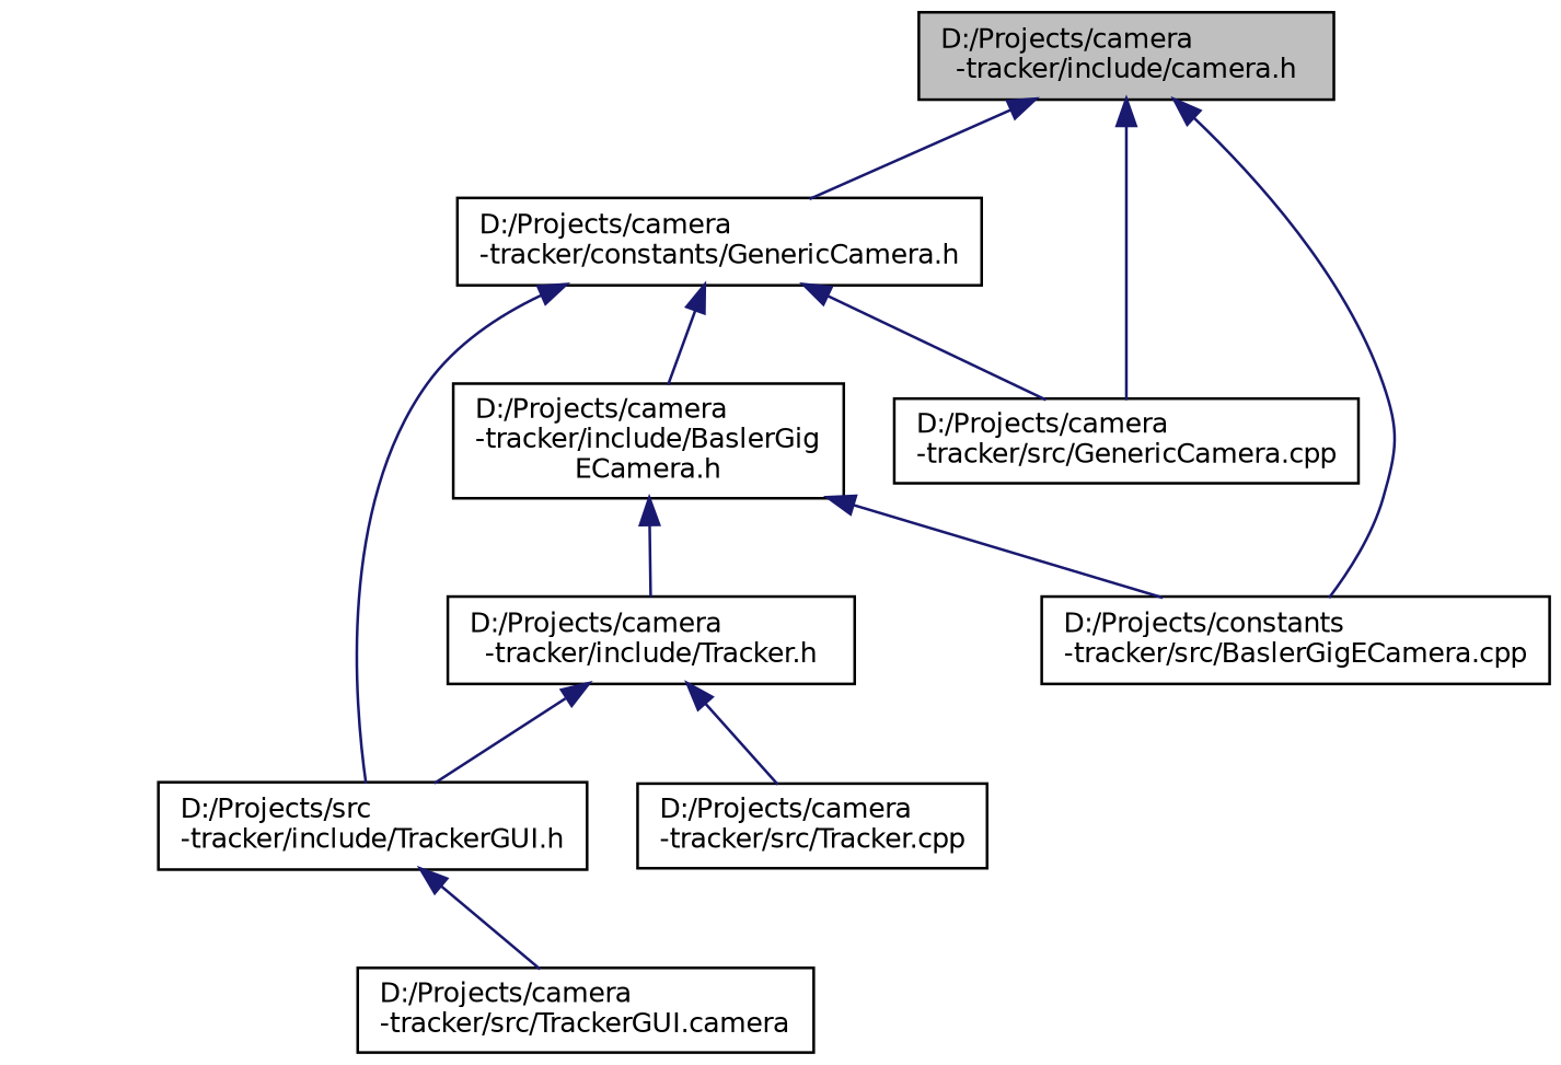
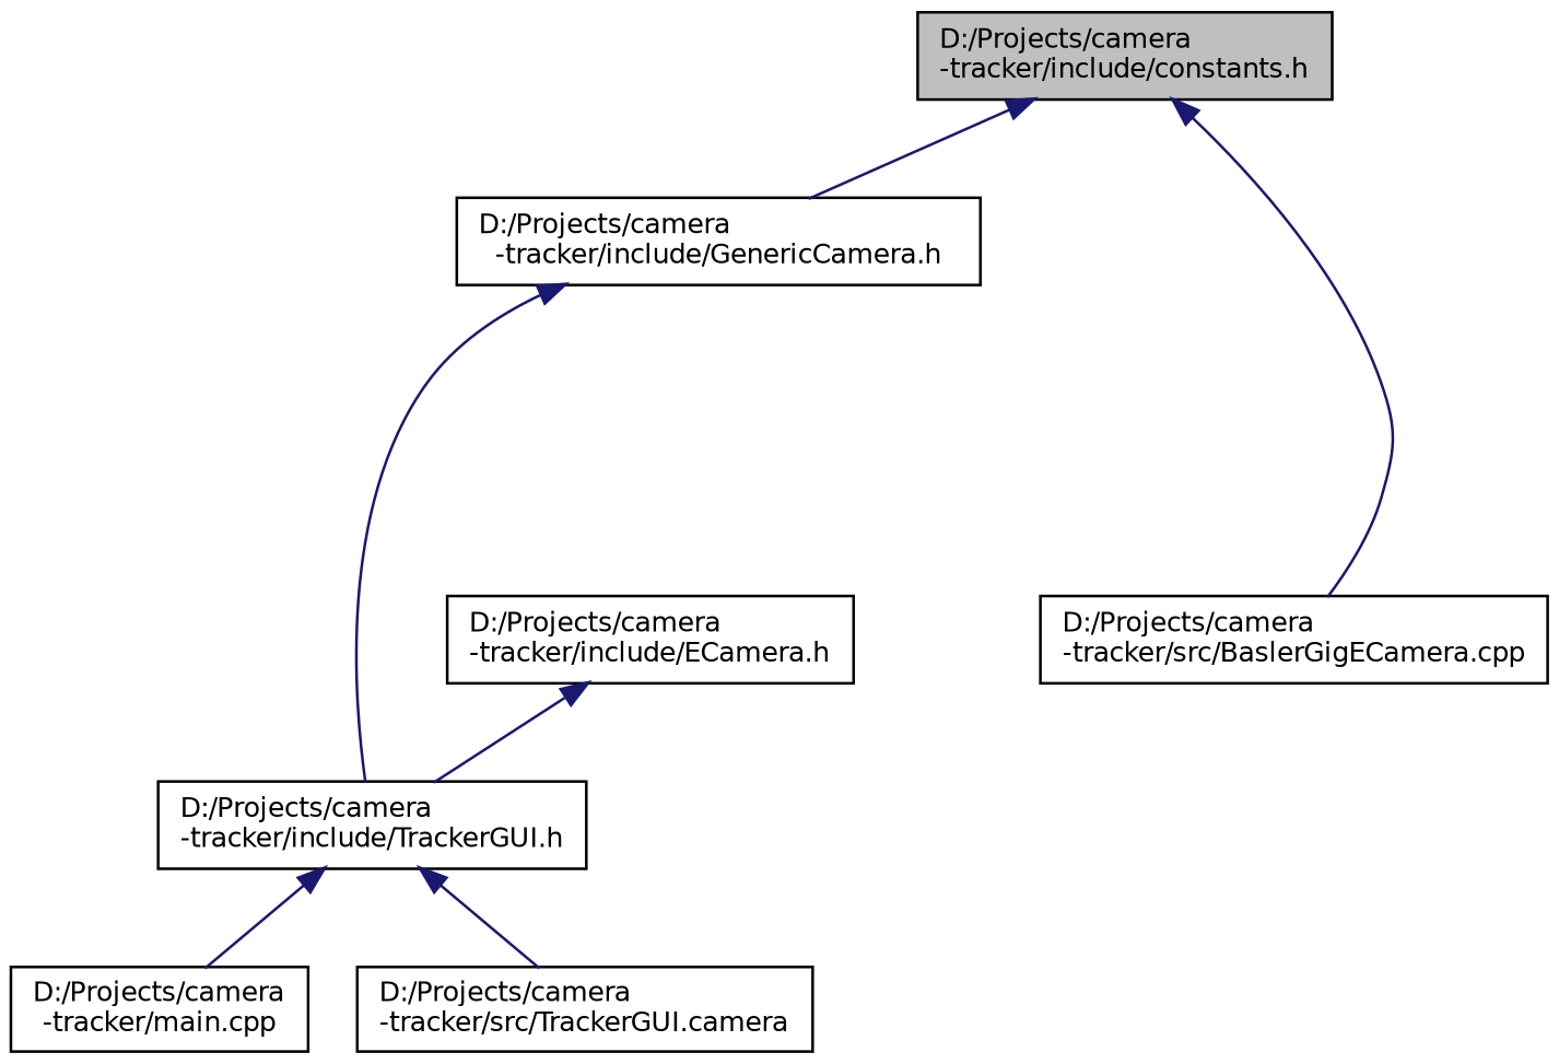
  digraph {
    node [color=black fillcolor=white fontname=Helvetica fontsize=10 shape=record style=filled]
    edge [color=midnightblue dir=back fontname=Helvetica fontsize=10 labelfontname=Helvetica labelfontsize=10 style=solid]
-   n1 [fillcolor=grey75 fontcolor=black height=0.2 label="D:/Projects/camera\l-tracker/include/camera.h" width=0.4]
-   n2 [height=0.2 label="D:/Projects/camera\l-tracker/constants/GenericCamera.h" width=0.4]
-   n3 [height=0.2 label="D:/Projects/constants\l-tracker/src/BaslerGigECamera.cpp" width=0.4]
-   n4 [height=0.2 label="D:/Projects/camera\l-tracker/src/GenericCamera.cpp" width=0.4]
-   n5 [height=0.2 label="D:/Projects/camera\l-tracker/include/BaslerGig\lECamera.h" width=0.4]
-   n6 [height=0.2 label="D:/Projects/src\l-tracker/include/TrackerGUI.h" width=0.4]
-   n7 [height=0.2 label="D:/Projects/camera\l-tracker/include/Tracker.h" width=0.4]
-   n8 [height=0.2 label="D:/Projects/camera\l-tracker/src/Tracker.cpp" width=0.4]
+   n1 [fillcolor=grey75 fontcolor=black height=0.2 label="D:/Projects/camera\l-tracker/include/constants.h" width=0.4]
+   n2 [height=0.2 label="D:/Projects/camera\l-tracker/include/GenericCamera.h" width=0.4]
+   n3 [height=0.2 label="D:/Projects/camera\l-tracker/src/BaslerGigECamera.cpp" width=0.4]
+   n6 [height=0.2 label="D:/Projects/camera\l-tracker/include/TrackerGUI.h" width=0.4]
+   n7 [height=0.2 label="D:/Projects/camera\l-tracker/include/ECamera.h" width=0.4]
+   n9 [height=0.2 label="D:/Projects/camera\l-tracker/main.cpp" width=0.4]
    n10 [height=0.2 label="D:/Projects/camera\l-tracker/src/TrackerGUI.camera" width=0.4]
    n1 -> n2
    n1 -> n3
-   n1 -> n4
-   n2 -> n4
-   n2 -> n5
    n2 -> n6
-   n5 -> n3
-   n5 -> n7
+   n6 -> n9
    n6 -> n10
    n7 -> n6
-   n7 -> n8
  }
